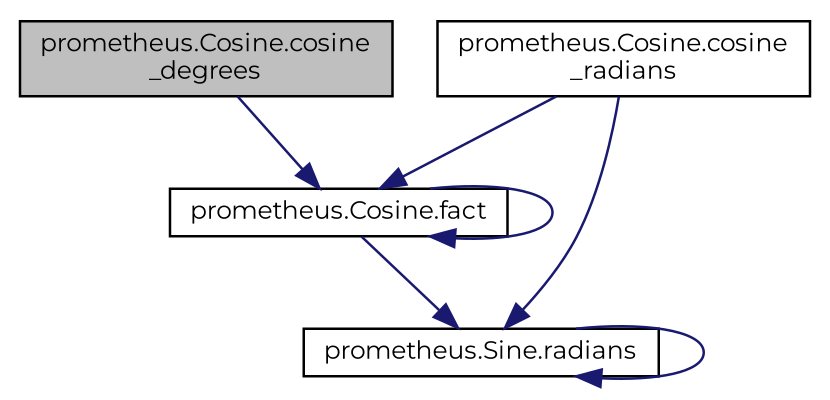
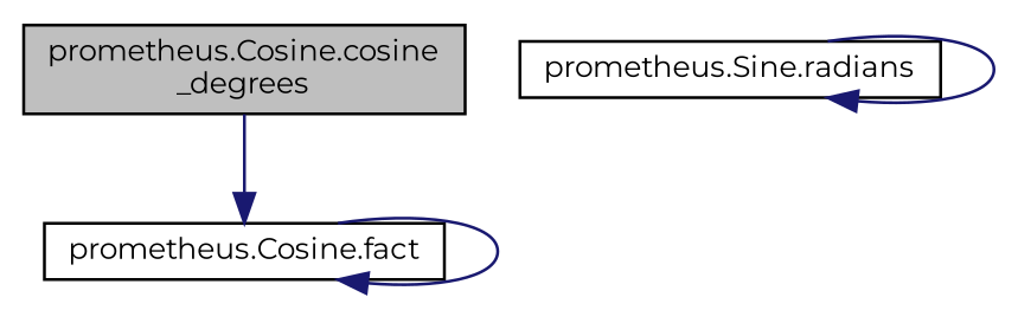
  digraph {
    fontname=Montserrat
    rankdir=TB
    node [color=black fillcolor=white fontname=Montserrat fontsize=10 shape=record style=filled]
    edge [color=midnightblue fontname=Montserrat fontsize=10 labelfontname=Helvetica labelfontsize=10 style=solid]
    n1 [fillcolor=grey75 fontcolor=black height=0.2 label="prometheus.Cosine.cosine\l_degrees" width=0.4]
    n2 [height=0.2 label="prometheus.Cosine.fact" width=0.4]
-   n3 [height=0.2 label="prometheus.Cosine.cosine\l_radians" width=0.4]
    n4 [height=0.2 label="prometheus.Sine.radians" width=0.4]
    n1 -> n2
    n2 -> n2
-   n2 -> n4
-   n3 -> n2
-   n3 -> n4
    n4 -> n4
  }
